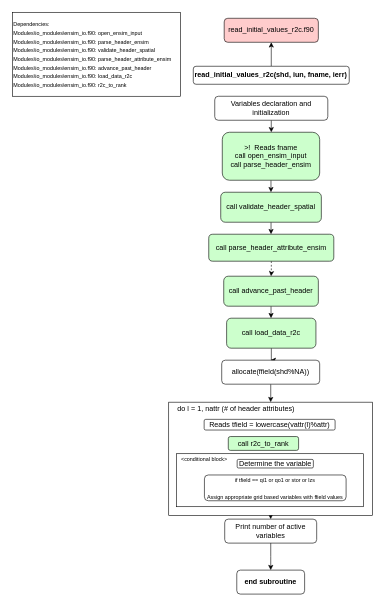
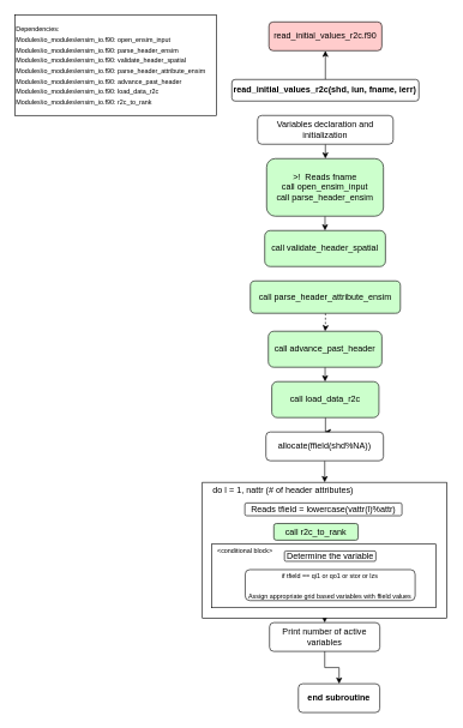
  <mxCell id="0" />
  <mxCell id="1" parent="0" />
  <mxCell id="2" value="read_initial_values_r2c.f90" style="rounded=1;whiteSpace=wrap;html=1;fillColor=#FFCCCC;" vertex="1" parent="1"><mxGeometry x="373" y="30" width="157" height="40" as="geometry" /></mxCell>
  <mxCell id="3" value="&lt;div&gt;&lt;font style=&quot;font-size: 9px;&quot;&gt;Dependencies:&lt;/font&gt;&lt;/div&gt;&lt;div&gt;&lt;div&gt;&lt;font style=&quot;font-size: 9px;&quot;&gt;Modules\io_modules\ensim_io.f90: open_ensim_input&lt;/font&gt;&lt;/div&gt;&lt;div&gt;&lt;font style=&quot;font-size: 9px;&quot;&gt;Modules\io_modules\ensim_io.f90: parse_header_ensim&lt;/font&gt;&lt;/div&gt;&lt;div&gt;&lt;font style=&quot;font-size: 9px;&quot;&gt;Modules\io_modules\ensim_io.f90: validate_header_spatial&lt;/font&gt;&lt;/div&gt;&lt;div&gt;&lt;font style=&quot;font-size: 9px;&quot;&gt;Modules\io_modules\ensim_io.f90: parse_header_attribute_ensim&lt;/font&gt;&lt;/div&gt;&lt;div&gt;&lt;font style=&quot;font-size: 9px;&quot;&gt;Modules\io_modules\ensim_io.f90: advance_past_header&lt;/font&gt;&lt;/div&gt;&lt;div&gt;&lt;font style=&quot;font-size: 9px;&quot;&gt;Modules\io_modules\ensim_io.f90: load_data_r2c&lt;/font&gt;&lt;/div&gt;&lt;div&gt;&lt;font style=&quot;font-size: 9px;&quot;&gt;Modules\io_modules\ensim_io.f90: r2c_to_rank&lt;/font&gt;&lt;/div&gt;&lt;/div&gt;" style="rounded=0;whiteSpace=wrap;html=1;align=left;" vertex="1" parent="1"><mxGeometry x="20" y="20" width="280" height="140" as="geometry" /></mxCell>
  <mxCell id="4" style="edgeStyle=orthogonalEdgeStyle;rounded=0;orthogonalLoop=1;jettySize=auto;html=1;" edge="1" parent="1" source="5" target="2"><mxGeometry relative="1" as="geometry" /></mxCell>
  <mxCell id="5" value="read_initial_values_r2c(shd, iun, fname, ierr)" style="rounded=1;whiteSpace=wrap;html=1;fontStyle=1" vertex="1" parent="1"><mxGeometry x="321.49" y="110" width="260" height="30" as="geometry" /></mxCell>
  <mxCell id="6" value="" style="edgeStyle=orthogonalEdgeStyle;rounded=0;orthogonalLoop=1;jettySize=auto;html=1;" edge="1" parent="1" source="7" target="9"><mxGeometry relative="1" as="geometry" /></mxCell>
  <mxCell id="7" value="&lt;span style=&quot;font-weight: normal;&quot;&gt;Variables declaration and initialization&lt;/span&gt;" style="rounded=1;whiteSpace=wrap;html=1;fontStyle=1" vertex="1" parent="1"><mxGeometry x="357.24" y="160" width="188.5" height="40" as="geometry" /></mxCell>
  <mxCell id="8" value="" style="edgeStyle=orthogonalEdgeStyle;rounded=0;orthogonalLoop=1;jettySize=auto;html=1;" edge="1" parent="1" source="9" target="11"><mxGeometry relative="1" as="geometry" /></mxCell>
  <mxCell id="9" value="&lt;div&gt;&lt;span style=&quot;font-weight: normal;&quot;&gt;&lt;br&gt;&lt;/span&gt;&lt;/div&gt;&lt;span style=&quot;font-weight: normal;&quot;&gt;&amp;gt;!&amp;nbsp; Reads fname&lt;/span&gt;&lt;div&gt;&lt;span style=&quot;font-weight: normal;&quot;&gt;call open_ensim_input&lt;/span&gt;&lt;/div&gt;&lt;div&gt;&lt;span style=&quot;font-weight: 400;&quot;&gt;call parse_header_ensim&lt;/span&gt;&lt;br&gt;&lt;div&gt;&lt;br&gt;&lt;/div&gt;&lt;/div&gt;" style="whiteSpace=wrap;html=1;rounded=1;fontStyle=1;fillColor=#CCFFCC;" vertex="1" parent="1"><mxGeometry x="369.83" y="220" width="162.37" height="80" as="geometry" /></mxCell>
- <mxCell id="10" value="" style="edgeStyle=orthogonalEdgeStyle;rounded=0;orthogonalLoop=1;jettySize=auto;html=1;" edge="1" parent="1" source="11" target="13"><mxGeometry relative="1" as="geometry" /></mxCell>
  <mxCell id="11" value="&lt;span style=&quot;font-weight: normal;&quot;&gt;call validate_header_spatial&lt;/span&gt;" style="whiteSpace=wrap;html=1;fillColor=#CCFFCC;rounded=1;fontStyle=1;" vertex="1" parent="1"><mxGeometry x="367.23" y="320" width="167.76" height="50" as="geometry" /></mxCell>
  <mxCell id="12" value="" style="edgeStyle=orthogonalEdgeStyle;rounded=0;orthogonalLoop=1;jettySize=auto;html=1;dashed=1;" edge="1" parent="1" source="13" target="15"><mxGeometry relative="1" as="geometry" /></mxCell>
  <mxCell id="13" value="&lt;span style=&quot;font-weight: normal;&quot;&gt;call parse_header_attribute_ensim&lt;/span&gt;" style="whiteSpace=wrap;html=1;fillColor=#CCFFCC;rounded=1;fontStyle=1;" vertex="1" parent="1"><mxGeometry x="347.25" y="390" width="208.5" height="45" as="geometry" /></mxCell>
  <mxCell id="14" value="" style="edgeStyle=orthogonalEdgeStyle;rounded=0;orthogonalLoop=1;jettySize=auto;html=1;" edge="1" parent="1" source="15" target="17"><mxGeometry relative="1" as="geometry" /></mxCell>
  <mxCell id="15" value="&lt;span style=&quot;font-weight: normal;&quot;&gt;call advance_past_header&lt;/span&gt;" style="whiteSpace=wrap;html=1;fillColor=#CCFFCC;rounded=1;fontStyle=1;" vertex="1" parent="1"><mxGeometry x="372.24" y="460" width="157.75" height="50" as="geometry" /></mxCell>
  <mxCell id="16" value="" style="edgeStyle=orthogonalEdgeStyle;rounded=0;orthogonalLoop=1;jettySize=auto;html=1;" edge="1" parent="1" source="17" target="23"><mxGeometry relative="1" as="geometry" /></mxCell>
  <mxCell id="17" value="&lt;span style=&quot;font-weight: normal;&quot;&gt;call load_data_r2c&lt;/span&gt;" style="whiteSpace=wrap;html=1;fillColor=#CCFFCC;rounded=1;fontStyle=1;" vertex="1" parent="1"><mxGeometry x="377.06" y="530" width="148.88" height="50" as="geometry" /></mxCell>
  <mxCell id="18" value="" style="edgeStyle=orthogonalEdgeStyle;rounded=0;orthogonalLoop=1;jettySize=auto;html=1;" edge="1" parent="1" source="19" target="21"><mxGeometry relative="1" as="geometry" /></mxCell>
  <mxCell id="19" value="&lt;span style=&quot;font-weight: 400;&quot;&gt;Print number of active variables&lt;/span&gt;" style="whiteSpace=wrap;html=1;fillColor=#FFFFFF;rounded=1;fontStyle=1;" vertex="1" parent="1"><mxGeometry x="373.87" y="865" width="153.32" height="40" as="geometry" /></mxCell>
  <mxCell id="20" style="edgeStyle=orthogonalEdgeStyle;rounded=0;orthogonalLoop=1;jettySize=auto;html=1;entryX=0.5;entryY=0;entryDx=0;entryDy=0;exitX=0.5;exitY=1;exitDx=0;exitDy=0;" edge="1" parent="1" source="25" target="19"><mxGeometry relative="1" as="geometry"><mxPoint x="468.7" y="1050" as="sourcePoint" /></mxGeometry></mxCell>
- <mxCell id="21" value="end subroutine" style="whiteSpace=wrap;html=1;fillColor=#FFFFFF;rounded=1;fontStyle=1;" vertex="1" parent="1"><mxGeometry x="393.97" y="950" width="113.13" height="40" as="geometry" /></mxCell>
+ <mxCell id="21" value="end subroutine" style="whiteSpace=wrap;html=1;fillColor=#FFFFFF;rounded=1;fontStyle=1;" vertex="1" parent="1"><mxGeometry x="413.97" y="950" width="113.13" height="40" as="geometry" /></mxCell>
  <mxCell id="22" style="edgeStyle=orthogonalEdgeStyle;rounded=0;orthogonalLoop=1;jettySize=auto;html=1;entryX=0.5;entryY=0;entryDx=0;entryDy=0;" edge="1" parent="1" source="23" target="25"><mxGeometry relative="1" as="geometry"><mxPoint x="454" y="720" as="targetPoint" /></mxGeometry></mxCell>
  <mxCell id="23" value="&lt;span style=&quot;font-weight: normal;&quot;&gt;allocate(ffield(shd%NA))&lt;/span&gt;" style="whiteSpace=wrap;html=1;fillColor=#FFFFFF;rounded=1;fontStyle=1;" vertex="1" parent="1"><mxGeometry x="368.86" y="600" width="163.34" height="40" as="geometry" /></mxCell>
  <mxCell id="24" style="edgeStyle=orthogonalEdgeStyle;rounded=0;orthogonalLoop=1;jettySize=auto;html=1;exitX=0.5;exitY=1;exitDx=0;exitDy=0;entryX=0.481;entryY=0.018;entryDx=0;entryDy=0;entryPerimeter=0;" edge="1" parent="1" target="25"><mxGeometry relative="1" as="geometry"><mxPoint x="450.216" y="683.807" as="sourcePoint" /></mxGeometry></mxCell>
  <mxCell id="25" value="" style="rounded=0;whiteSpace=wrap;html=1;" vertex="1" parent="1"><mxGeometry x="280.53" y="669.996" width="340" height="188.65" as="geometry" /></mxCell>
  <mxCell id="26" value="&lt;span style=&quot;font-weight: 400;&quot;&gt;Reads&amp;nbsp;tfield = lowercase(vattr(l)%attr)&lt;/span&gt;" style="whiteSpace=wrap;html=1;fillColor=#FFFFFF;rounded=1;fontStyle=1;" vertex="1" parent="1"><mxGeometry x="339.582" y="698.649" width="218.345" height="17.82" as="geometry" /></mxCell>
  <mxCell id="27" value="&lt;span style=&quot;font-weight: 400;&quot;&gt;call r2c_to_rank&lt;/span&gt;" style="whiteSpace=wrap;html=1;fillColor=#CCFFCC;rounded=1;fontStyle=1;" vertex="1" parent="1"><mxGeometry x="379.826" y="727.298" width="117.228" height="23.083" as="geometry" /></mxCell>
  <mxCell id="28" value="" style="rounded=0;whiteSpace=wrap;html=1;" vertex="1" parent="1"><mxGeometry x="293.285" y="755.954" width="312.031" height="88.358" as="geometry" /></mxCell>
  <mxCell id="29" value="Determine the variable" style="rounded=1;whiteSpace=wrap;html=1;" vertex="1" parent="1"><mxGeometry x="394.638" y="765.418" width="127.031" height="14.327" as="geometry" /></mxCell>
  <mxCell id="30" value="&lt;font style=&quot;font-size: 9px;&quot;&gt;if tfield == qi1 or&amp;nbsp;qo1 or&amp;nbsp;stor or&amp;nbsp;lzs&lt;/font&gt;&lt;div&gt;&lt;font style=&quot;font-size: 9px;&quot;&gt;&lt;br&gt;&lt;/font&gt;&lt;/div&gt;&lt;div&gt;&lt;font style=&quot;font-size: 9px;&quot;&gt;Assign appropriate grid based variables with&amp;nbsp;&lt;span style=&quot;background-color: initial;&quot;&gt;ffield values&lt;/span&gt;&lt;/font&gt;&lt;/div&gt;" style="rounded=1;whiteSpace=wrap;html=1;" vertex="1" parent="1"><mxGeometry x="340.045" y="791.387" width="236.208" height="42.982" as="geometry" /></mxCell>
  <mxCell id="31" value="&lt;font style=&quot;font-size: 9px;&quot;&gt;&amp;lt;conditional block&amp;gt;&lt;/font&gt;" style="text;html=1;align=center;verticalAlign=middle;whiteSpace=wrap;rounded=0;" vertex="1" parent="1"><mxGeometry x="280.53" y="755.954" width="118.104" height="16.887" as="geometry" /></mxCell>
  <mxCell id="32" value="do l = 1, nattr (# of header attributes)" style="text;html=1;align=center;verticalAlign=middle;whiteSpace=wrap;rounded=0;" vertex="1" parent="1"><mxGeometry x="289.28" y="676.39" width="207.773" height="11.324" as="geometry" /></mxCell>
